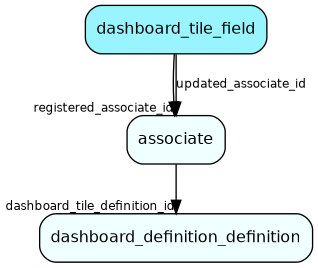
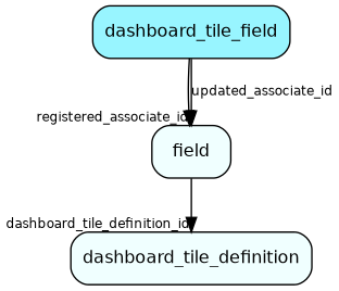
  digraph {
    node [fillcolor=azure1 fontname=Helvetica fontsize=12 shape=box style="rounded, filled"]
    edge [fontname=Helvetica fontsize=9]
    dashboard_tile_field [fillcolor=cadetblue1]
-   associate
-   dashboard_tile_definition [label=dashboard_definition_definition]
+   associate [label=field]
+   dashboard_tile_definition
    dashboard_tile_field -> associate [headlabel=registered_associate_id]
    dashboard_tile_field -> associate [label=updated_associate_id]
    associate -> dashboard_tile_definition [headlabel=dashboard_tile_definition_id]
  }
